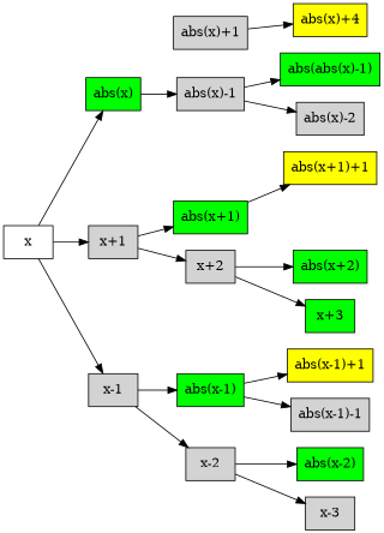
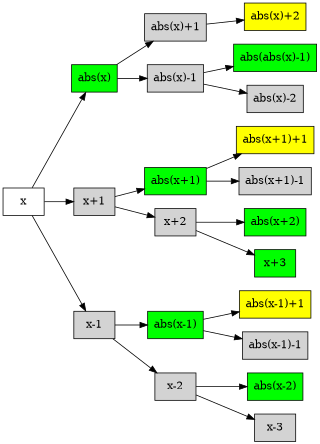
  digraph {
    rankdir=LR
    node [fillcolor=lightgray shape=box style=filled]
    "abs(x)" [fillcolor=green]
    "abs(x)+1"
    "abs(x)-1"
-   "abs(x)+2" [fillcolor=yellow label="abs(x)+4"]
+   "abs(x)+2" [fillcolor=yellow]
    "abs(abs(x)-1)" [fillcolor=green]
    "abs(x)-2"
    x [fillcolor="" style=""]
    "x+1"
    "x-1"
    "abs(x+1)" [fillcolor=green]
    "x+2"
    "abs(x-1)" [fillcolor=green]
    "x-2"
    "abs(x+1)+1" [fillcolor=yellow]
+   "abs(x+1)-1"
    "abs(x+2)" [fillcolor=green]
    "x+3" [fillcolor=green]
    "abs(x-1)+1" [fillcolor=yellow]
    "abs(x-1)-1"
    "abs(x-2)" [fillcolor=green]
    "x-3"
+   "abs(x)" -> "abs(x)+1"
    "abs(x)" -> "abs(x)-1"
    "abs(x)+1" -> "abs(x)+2"
    "abs(x)-1" -> "abs(abs(x)-1)"
    "abs(x)-1" -> "abs(x)-2"
    x -> "abs(x)"
    x -> "x+1"
    x -> "x-1"
    "x+1" -> "abs(x+1)"
    "x+1" -> "x+2"
    "x-1" -> "abs(x-1)"
    "x-1" -> "x-2"
    "abs(x+1)" -> "abs(x+1)+1"
+   "abs(x+1)" -> "abs(x+1)-1"
    "x+2" -> "abs(x+2)"
    "x+2" -> "x+3"
    "abs(x-1)" -> "abs(x-1)+1"
    "abs(x-1)" -> "abs(x-1)-1"
    "x-2" -> "abs(x-2)"
    "x-2" -> "x-3"
  }
